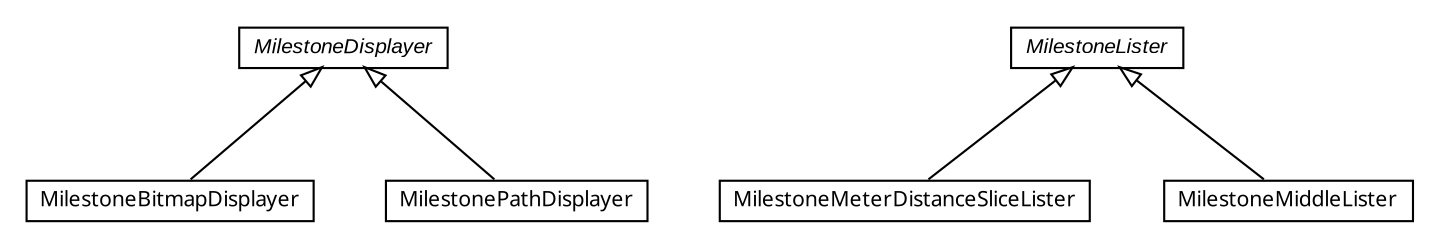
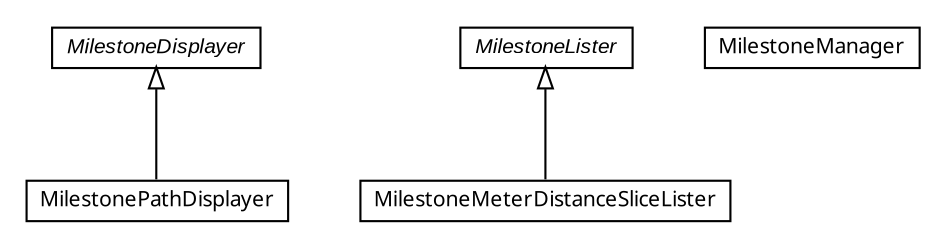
  digraph {
    fontname="Noto Sans"
    nodesep=0.25
    ranksep=0.5
    node [fontcolor=black fontname="Noto Sans" fontsize=10.0 shape=plaintext]
    edge [arrowtail=empty dir=back fontname="Noto Sans" fontsize=10 headport=p labelfontname=arial labelfontsize=10 tailport=p]
-   n1 [label=<<table title="org.osmdroid.views.overlay.milestones.MilestoneBitmapDisplayer" border="0" cellborder="1" cellspacing="0" cellpadding="2" port="p" href="./MilestoneBitmapDisplayer.html"> 		<tr><td><table border="0" cellspacing="0" cellpadding="1"> <tr><td align="center" balign="center"> MilestoneBitmapDisplayer </td></tr> 		</table></td></tr> 		</table>>]
    n2 [label=<<table title="org.osmdroid.views.overlay.milestones.MilestoneDisplayer" border="0" cellborder="1" cellspacing="0" cellpadding="2" port="p" href="./MilestoneDisplayer.html"> 		<tr><td><table border="0" cellspacing="0" cellpadding="1"> <tr><td align="center" balign="center"><font face="arial italic"> MilestoneDisplayer </font></td></tr> 		</table></td></tr> 		</table>>]
    n3 [label=<<table title="org.osmdroid.views.overlay.milestones.MilestonePathDisplayer" border="0" cellborder="1" cellspacing="0" cellpadding="2" port="p" href="./MilestonePathDisplayer.html"> 		<tr><td><table border="0" cellspacing="0" cellpadding="1"> <tr><td align="center" balign="center"> MilestonePathDisplayer </td></tr> 		</table></td></tr> 		</table>>]
    n4 [label=<<table title="org.osmdroid.views.overlay.milestones.MilestoneLister" border="0" cellborder="1" cellspacing="0" cellpadding="2" port="p" href="./MilestoneLister.html"> 		<tr><td><table border="0" cellspacing="0" cellpadding="1"> <tr><td align="center" balign="center"><font face="arial italic"> MilestoneLister </font></td></tr> 		</table></td></tr> 		</table>>]
    n5 [label=<<table title="org.osmdroid.views.overlay.milestones.MilestoneMeterDistanceSliceLister" border="0" cellborder="1" cellspacing="0" cellpadding="2" port="p" href="./MilestoneMeterDistanceSliceLister.html"> 		<tr><td><table border="0" cellspacing="0" cellpadding="1"> <tr><td align="center" balign="center"> MilestoneMeterDistanceSliceLister </td></tr> 		</table></td></tr> 		</table>>]
-   n6 [label=<<table title="org.osmdroid.views.overlay.milestones.MilestoneMiddleLister" border="0" cellborder="1" cellspacing="0" cellpadding="2" port="p" href="./MilestoneMiddleLister.html"> 		<tr><td><table border="0" cellspacing="0" cellpadding="1"> <tr><td align="center" balign="center"> MilestoneMiddleLister </td></tr> 		</table></td></tr> 		</table>>]
-   n2 -> n1
+   n7 [label=<<table title="org.osmdroid.views.overlay.milestones.MilestoneManager" border="0" cellborder="1" cellspacing="0" cellpadding="2" port="p" href="./MilestoneManager.html"> 		<tr><td><table border="0" cellspacing="0" cellpadding="1"> <tr><td align="center" balign="center"> MilestoneManager </td></tr> 		</table></td></tr> 		</table>>]
    n2 -> n3
    n4 -> n5
-   n4 -> n6
  }
